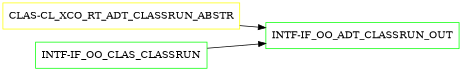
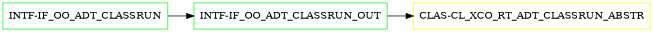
  digraph {
    rankdir=LR
    node [color=green shape=box]
    "CLAS-CL_XCO_RT_ADT_CLASSRUN_ABSTR" [color=yellow]
    "INTF-IF_OO_ADT_CLASSRUN_OUT"
-   "INTF-IF_OO_ADT_CLASSRUN" [label="INTF-IF_OO_CLAS_CLASSRUN"]
-   "CLAS-CL_XCO_RT_ADT_CLASSRUN_ABSTR" -> "INTF-IF_OO_ADT_CLASSRUN_OUT"
+   "INTF-IF_OO_ADT_CLASSRUN"
+   "INTF-IF_OO_ADT_CLASSRUN_OUT" -> "CLAS-CL_XCO_RT_ADT_CLASSRUN_ABSTR"
    "INTF-IF_OO_ADT_CLASSRUN" -> "INTF-IF_OO_ADT_CLASSRUN_OUT"
  }
